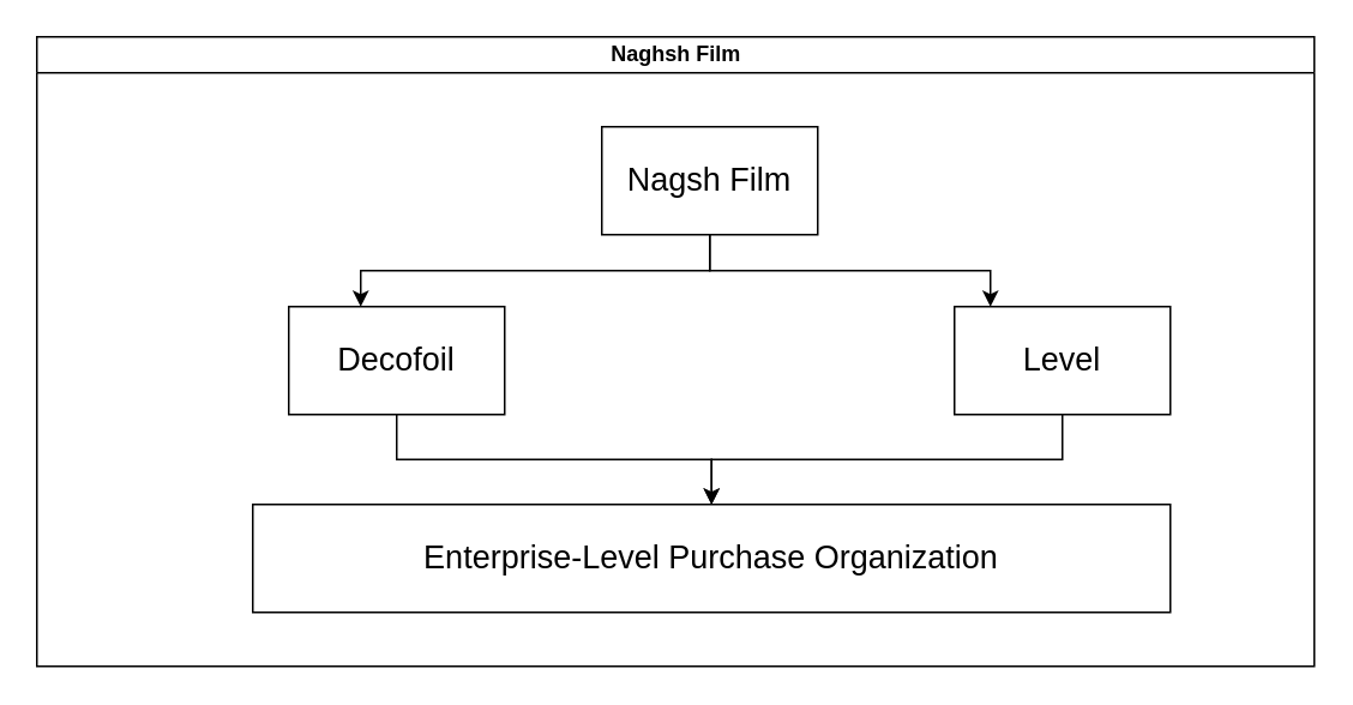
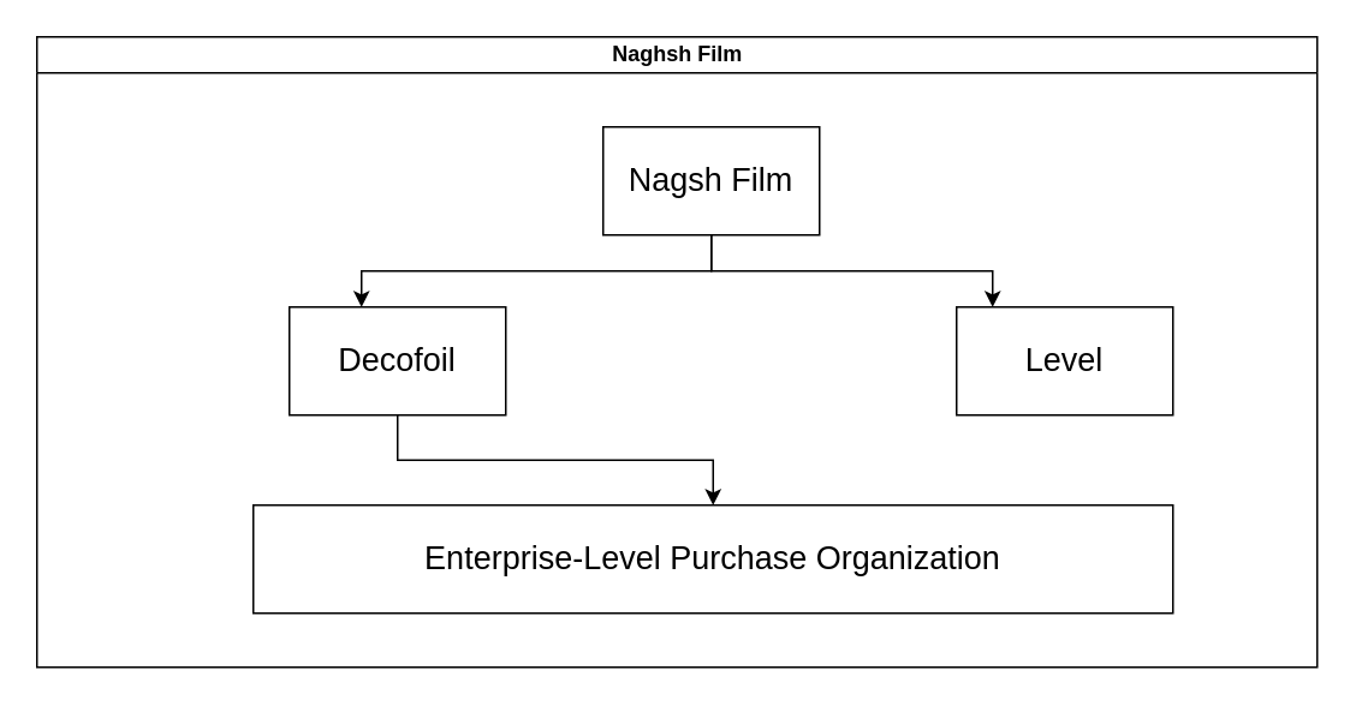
  <mxCell id="0" />
  <mxCell id="1" parent="0" />
  <mxCell id="2" value="Naghsh Film" style="swimlane;html=1;startSize=20;horizontal=1;containerType=tree;glass=0;" parent="1" vertex="1"><mxGeometry x="20" y="20" width="710" height="350" as="geometry" /></mxCell>
  <mxCell id="3" value="&lt;font style=&quot;font-size: 18px;&quot;&gt;Nagsh Film&lt;/font&gt;" style="rounded=0;whiteSpace=wrap;html=1;" vertex="1" parent="2"><mxGeometry x="314" y="50" width="120" height="60" as="geometry" /></mxCell>
  <mxCell id="4" value="" style="edgeStyle=orthogonalEdgeStyle;rounded=0;orthogonalLoop=1;jettySize=auto;html=1;" edge="1" source="3" target="6" parent="2"><mxGeometry relative="1" as="geometry"><Array as="points"><mxPoint x="374" y="130" /><mxPoint x="180" y="130" /></Array></mxGeometry></mxCell>
  <mxCell id="5" style="edgeStyle=orthogonalEdgeStyle;rounded=0;orthogonalLoop=1;jettySize=auto;html=1;fontSize=18;" edge="1" parent="2" source="6" target="10"><mxGeometry relative="1" as="geometry" /></mxCell>
  <mxCell id="6" value="&lt;font style=&quot;font-size: 18px;&quot;&gt;Decofoil&lt;/font&gt;" style="rounded=0;whiteSpace=wrap;html=1;" vertex="1" parent="2"><mxGeometry x="140" y="150" width="120" height="60" as="geometry" /></mxCell>
- <mxCell id="7" style="edgeStyle=orthogonalEdgeStyle;rounded=0;orthogonalLoop=1;jettySize=auto;html=1;fontSize=18;" edge="1" parent="2" source="8" target="10"><mxGeometry relative="1" as="geometry" /></mxCell>
  <mxCell id="8" value="&lt;font style=&quot;font-size: 18px;&quot;&gt;Level&lt;/font&gt;" style="rounded=0;whiteSpace=wrap;html=1;" vertex="1" parent="2"><mxGeometry x="510" y="150" width="120" height="60" as="geometry" /></mxCell>
  <mxCell id="9" style="edgeStyle=orthogonalEdgeStyle;rounded=0;orthogonalLoop=1;jettySize=auto;html=1;fontSize=18;" edge="1" parent="2" source="3" target="8"><mxGeometry relative="1" as="geometry"><mxPoint x="530" y="140" as="targetPoint" /><Array as="points"><mxPoint x="374" y="130" /><mxPoint x="530" y="130" /></Array></mxGeometry></mxCell>
  <mxCell id="10" value="Enterprise-Level Purchase Organization" style="rounded=0;whiteSpace=wrap;html=1;fontSize=18;" vertex="1" parent="2"><mxGeometry x="120" y="260" width="510" height="60" as="geometry" /></mxCell>
